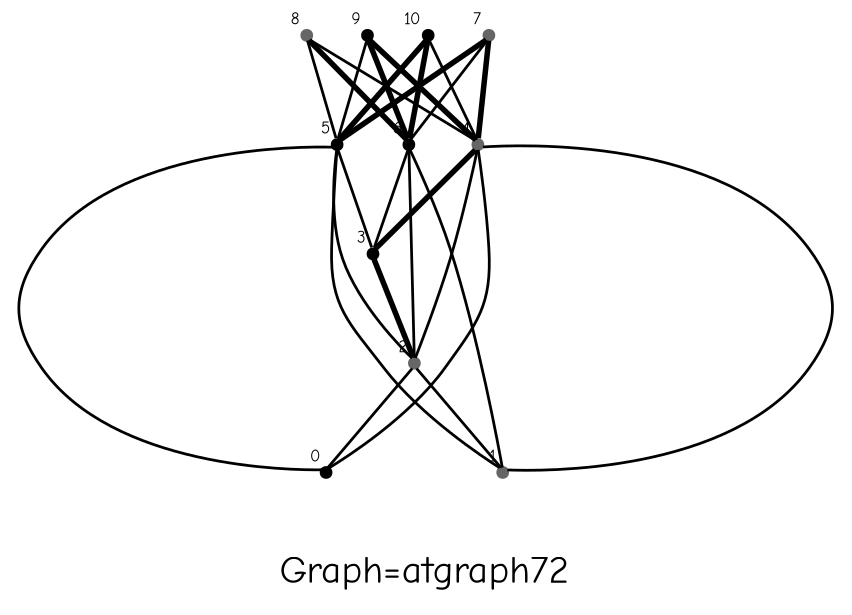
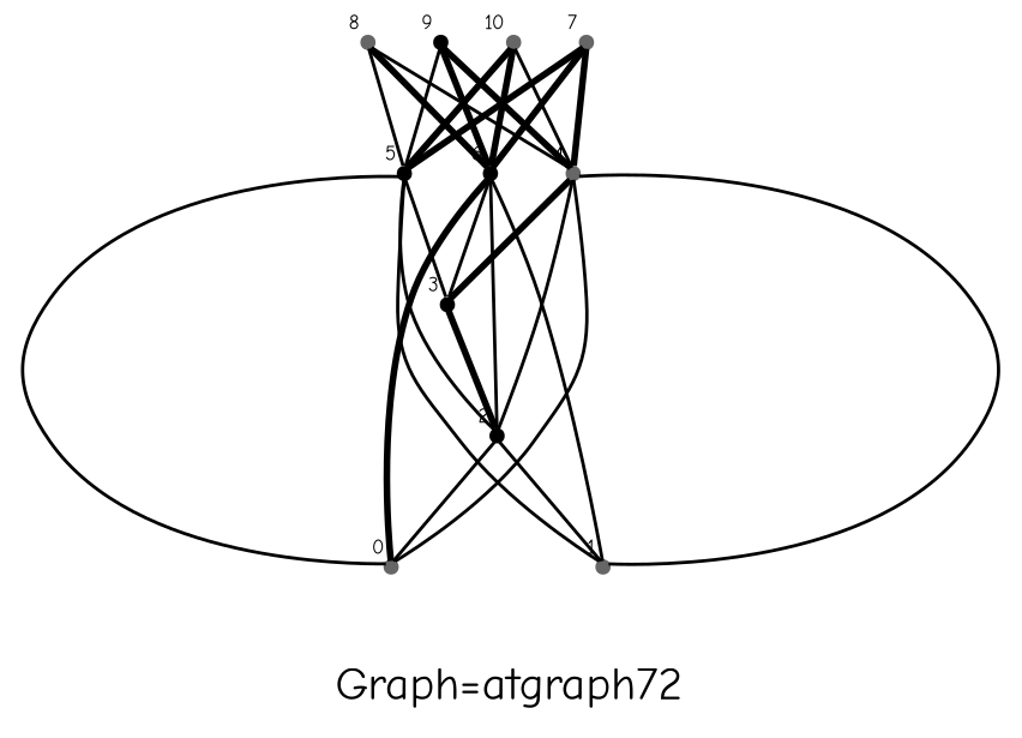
  graph {
    label="Graph=atgraph72"
    labelloc=bottom
    fontname="Comic Neue"
    node [fontsize=6 shape=point color=black fontname="Comic Neue"]
    edge [style=solid fontname="Comic Neue"]
-   0 [xlabel=0]
+   0 [xlabel=0 color=gray40]
    1 [xlabel=1 color=gray40]
-   2 [xlabel=2 color=gray40]
+   2 [xlabel=2]
    3 [xlabel=3]
    4 [xlabel=4 color=gray40]
    5 [xlabel=5]
    6 [xlabel=6]
    7 [xlabel=7 color=gray40]
    8 [xlabel=8 color=gray40]
    9 [xlabel=9]
-   10 [xlabel=10]
+   10 [xlabel=10 color=gray40]
    2 -- 0
    2 -- 1
    3 -- 2 [style=bold]
    4 -- 0
    4 -- 1
    4 -- 2
    4 -- 3 [style=bold]
    5 -- 0
    5 -- 1
    5 -- 2
    5 -- 3
+   6 -- 0 [style=bold]
    6 -- 1
    6 -- 2
    6 -- 3
    7 -- 4 [style=bold]
    7 -- 5 [style=bold]
-   7 -- 6
+   7 -- 6 [style=bold]
    8 -- 4
    8 -- 5
    8 -- 6 [style=bold]
    9 -- 4 [style=bold]
    9 -- 5
    9 -- 6 [style=bold]
    10 -- 4
    10 -- 5 [style=bold]
    10 -- 6 [style=bold]
  }
